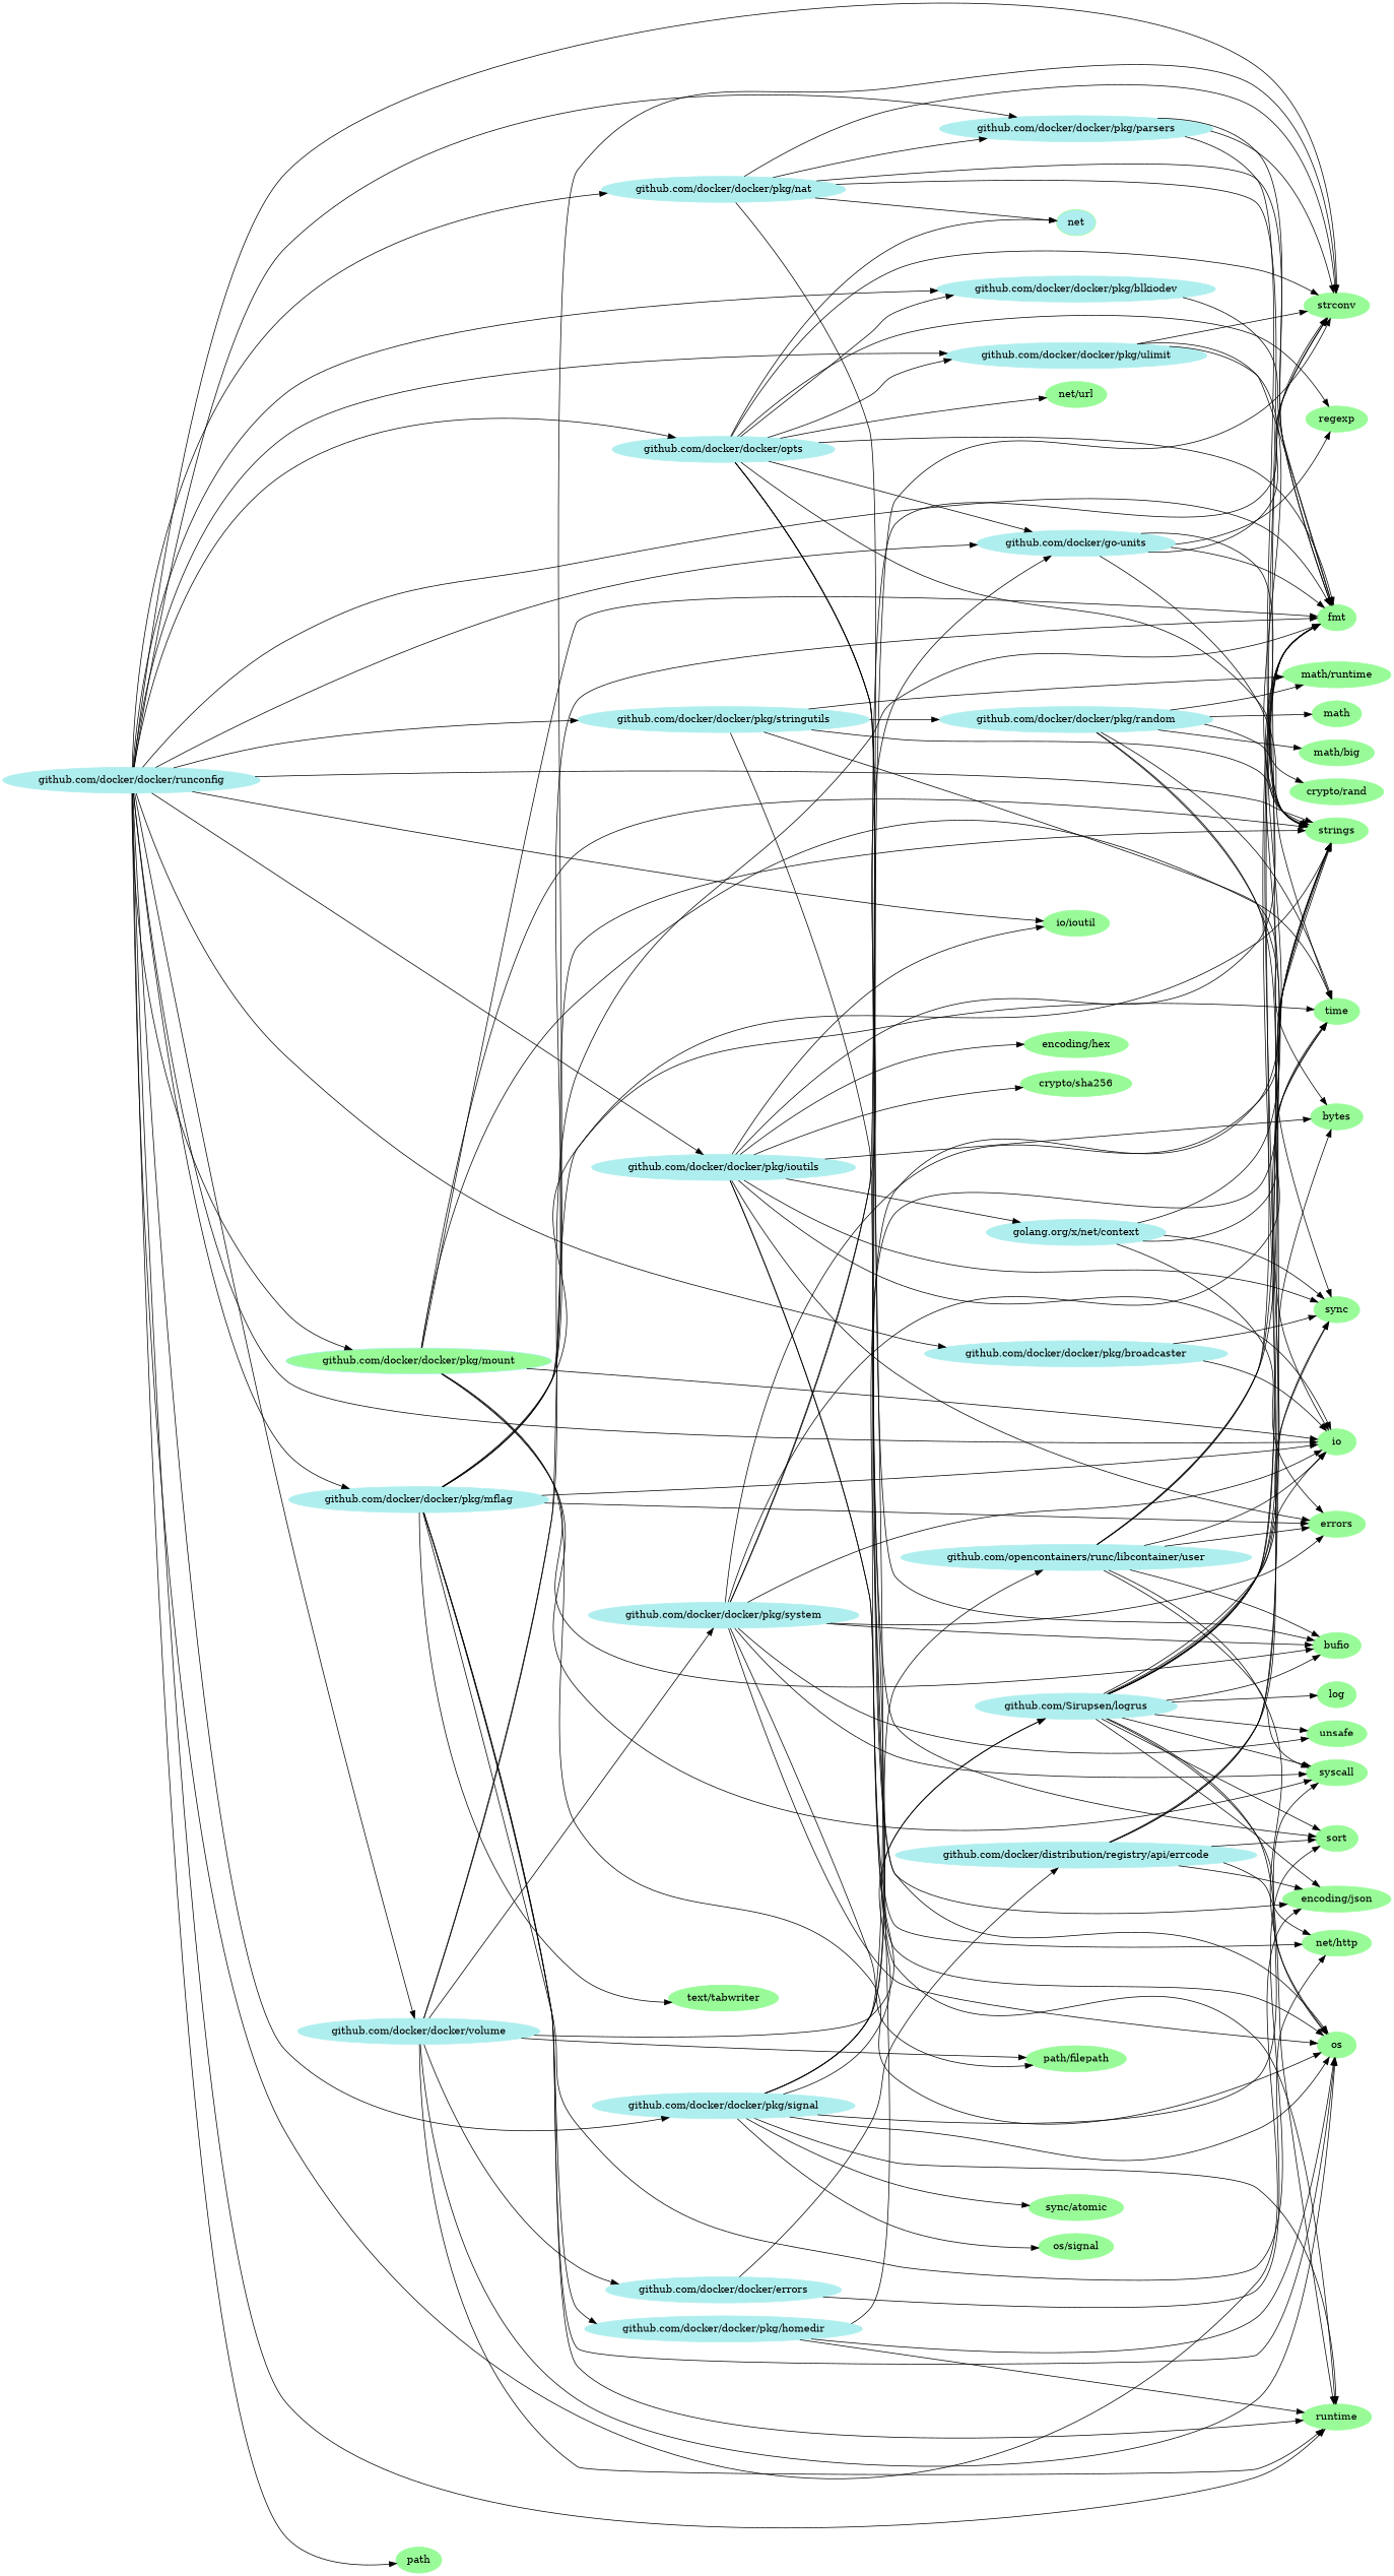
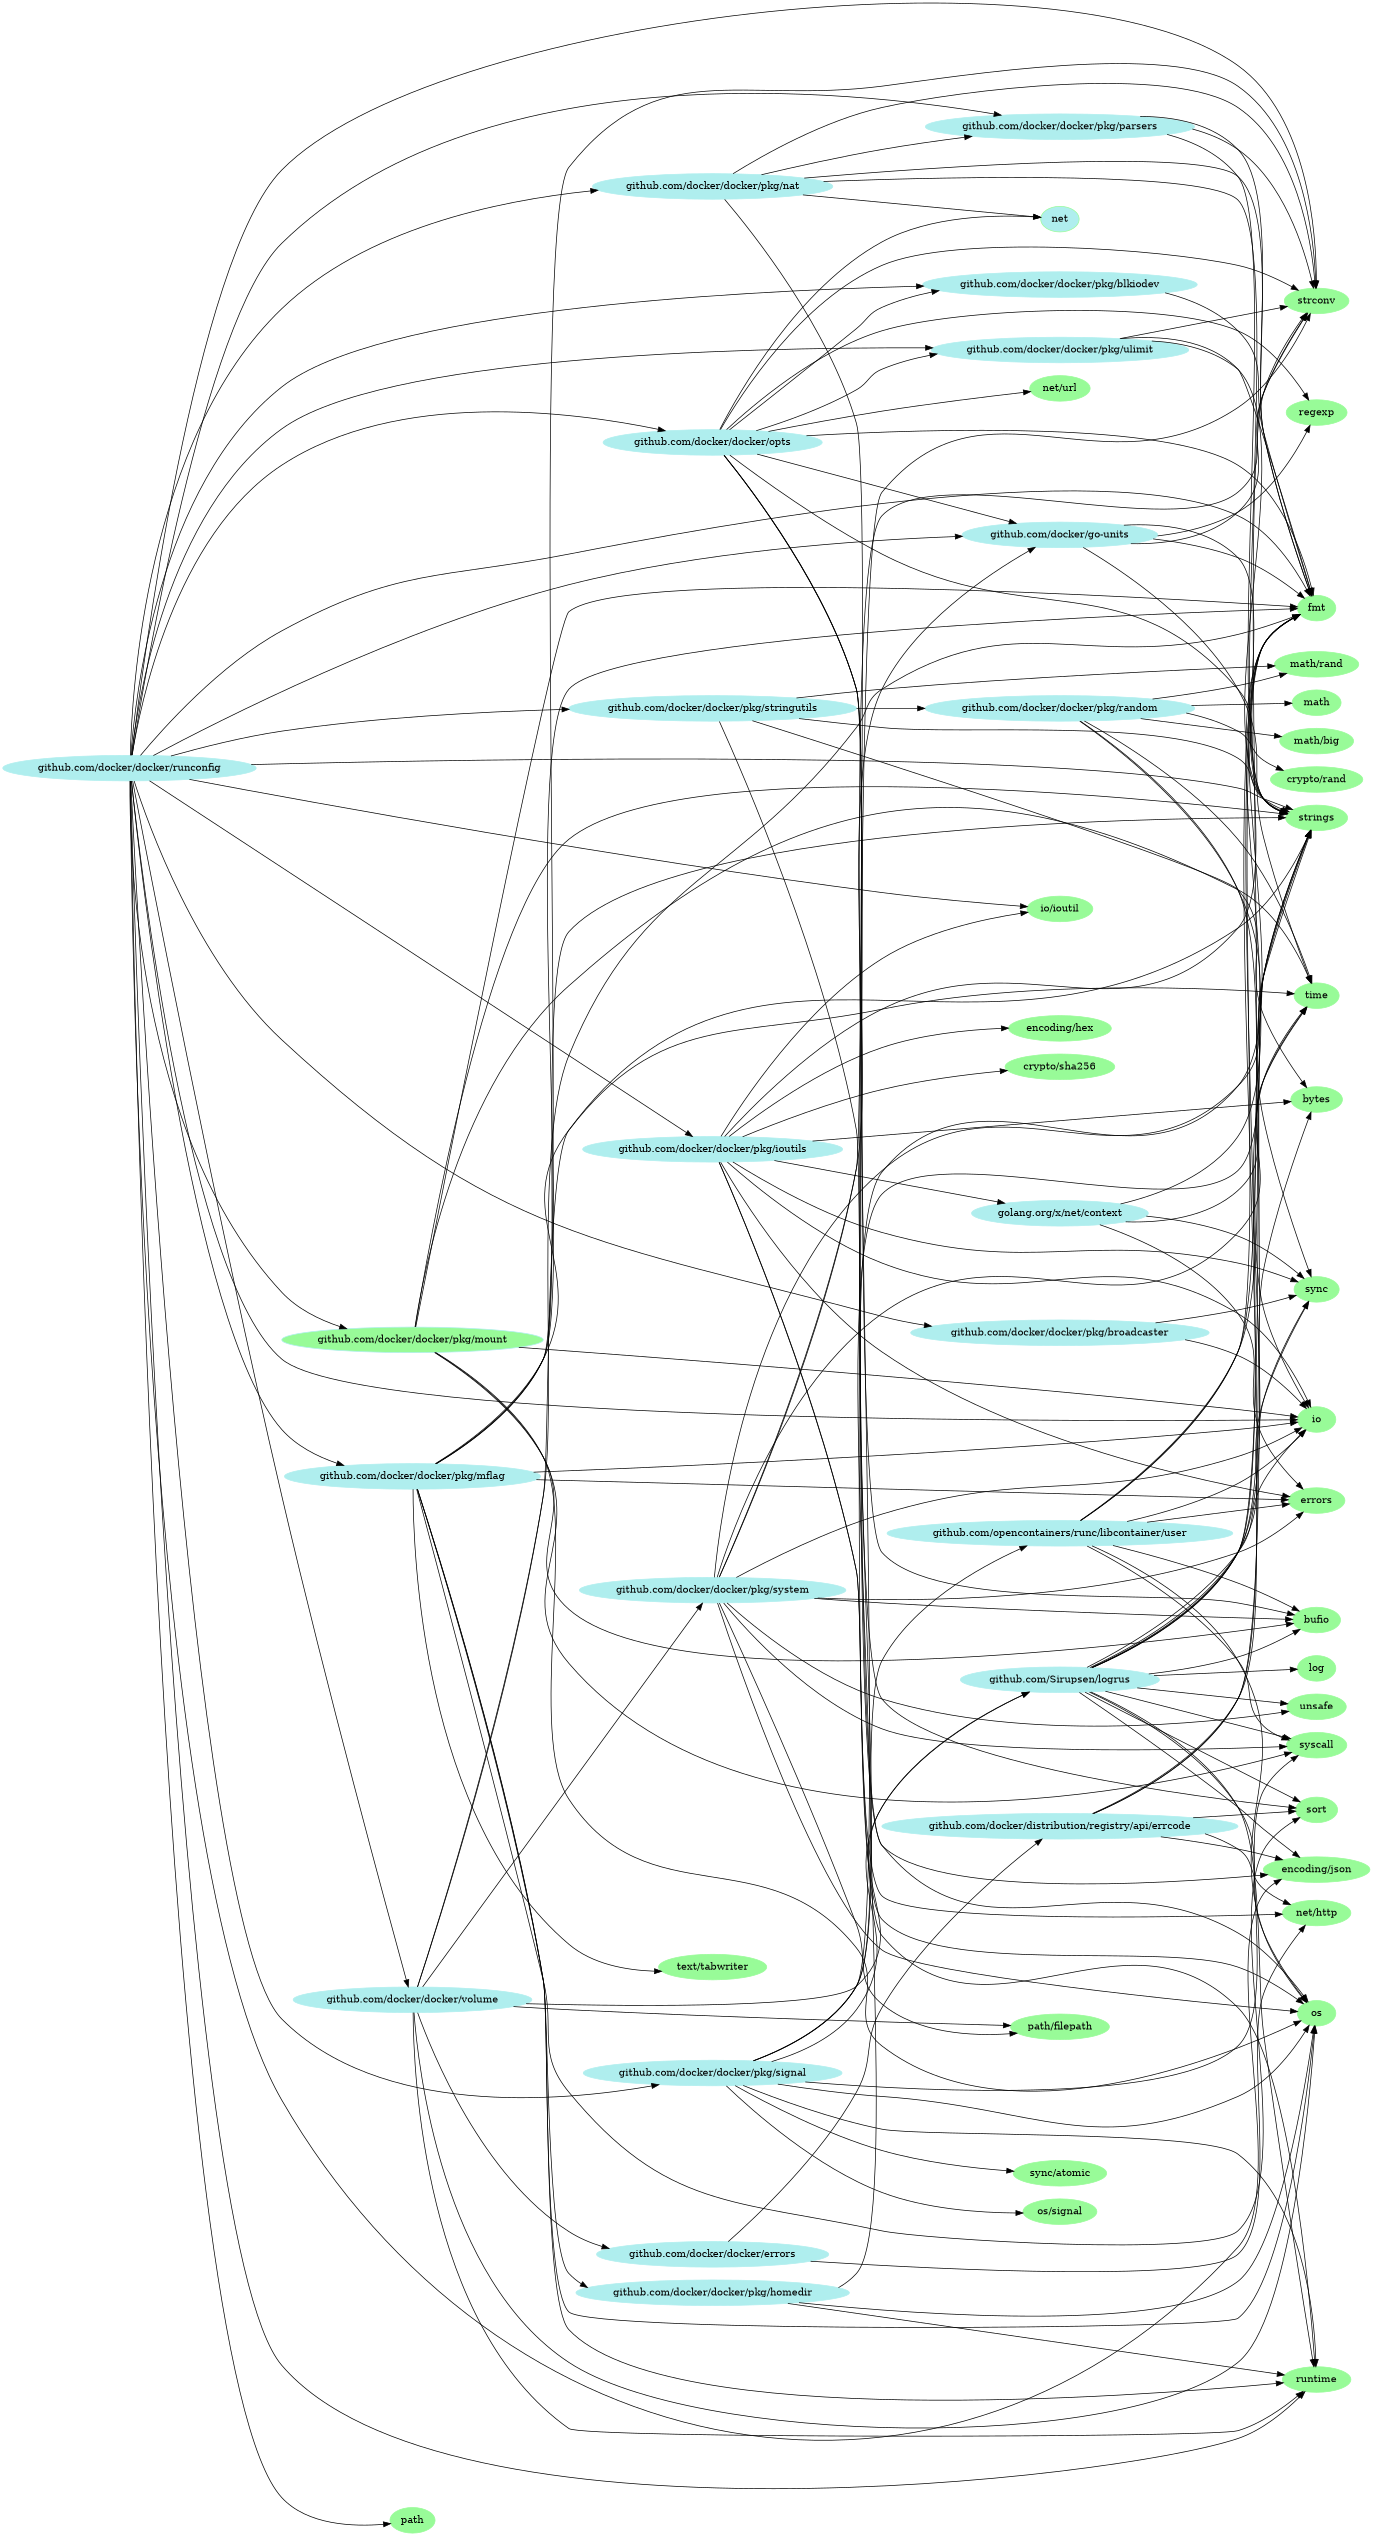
  digraph {
    rankdir=LR
    node [color=palegreen style=filled]
    n1 [color=paleturquoise fillcolor=palegreen label="github.com/docker/docker/pkg/mount"]
    n2 [label=bufio]
    n3 [label=fmt]
    n4 [label=io]
    n5 [label=os]
    n6 [label=strings]
    n7 [label=syscall]
    n8 [label=time]
    n9 [label="sync/atomic"]
    n10 [label="encoding/json"]
    n11 [color=paleturquoise label="github.com/docker/docker/pkg/random"]
    n12 [label="crypto/rand"]
    n13 [label=math]
    n14 [label="math/big"]
-   n15 [label="math/runtime"]
+   n15 [label="math/rand"]
    n16 [label=sync]
    n17 [color=paleturquoise label="github.com/docker/docker/pkg/system"]
    n18 [label=errors]
    n19 [color=paleturquoise label="github.com/docker/go-units"]
    n20 [label="path/filepath"]
    n21 [label=strconv]
    n22 [label=unsafe]
    n23 [label=regexp]
    n24 [color=paleturquoise label="github.com/docker/docker/opts"]
    n25 [color=paleturquoise label="github.com/docker/docker/pkg/blkiodev"]
    n26 [color=paleturquoise label="github.com/docker/docker/pkg/ulimit"]
    n27 [fillcolor=paleturquoise label=net]
    n28 [label="net/url"]
    n29 [label=runtime]
    n30 [color=paleturquoise label="github.com/docker/docker/errors"]
    n31 [color=paleturquoise label="github.com/docker/distribution/registry/api/errcode"]
    n32 [label="net/http"]
    n33 [label=sort]
    n34 [color=paleturquoise label="github.com/docker/docker/pkg/nat"]
    n35 [color=paleturquoise label="github.com/docker/docker/pkg/parsers"]
    n36 [label="text/tabwriter"]
    n37 [color=paleturquoise label="github.com/Sirupsen/logrus"]
    n38 [label=bytes]
    n39 [label=log]
    n40 [label="encoding/hex"]
    n41 [color=paleturquoise label="github.com/docker/docker/pkg/ioutils"]
    n42 [label="crypto/sha256"]
    n43 [color=paleturquoise label="golang.org/x/net/context"]
    n44 [label="io/ioutil"]
    n45 [color=paleturquoise label="github.com/opencontainers/runc/libcontainer/user"]
    n46 [color=paleturquoise label="github.com/docker/docker/pkg/stringutils"]
    n47 [color=paleturquoise label="github.com/docker/docker/pkg/mflag"]
    n48 [color=paleturquoise label="github.com/docker/docker/pkg/homedir"]
    n49 [color=paleturquoise label="github.com/docker/docker/pkg/broadcaster"]
    n50 [label="os/signal"]
    n51 [color=paleturquoise label="github.com/docker/docker/volume"]
    n52 [color=paleturquoise label="github.com/docker/docker/runconfig"]
    n53 [color=paleturquoise label="github.com/docker/docker/pkg/signal"]
    n54 [label=path]
    n1 -> n2
    n1 -> n3
    n1 -> n4
    n1 -> n5
    n1 -> n6
    n1 -> n7
    n1 -> n8
    n11 -> n4
    n11 -> n8
    n11 -> n12
    n11 -> n13
    n11 -> n14
    n11 -> n15
    n11 -> n16
    n17 -> n2
    n17 -> n4
    n17 -> n5
    n17 -> n6
    n17 -> n7
    n17 -> n8
    n17 -> n18
    n17 -> n19
    n17 -> n20
    n17 -> n21
    n17 -> n22
    n19 -> n3
    n19 -> n6
    n19 -> n8
    n19 -> n21
    n19 -> n23
    n24 -> n2
    n24 -> n3
    n24 -> n5
    n24 -> n6
    n24 -> n19
    n24 -> n21
    n24 -> n23
    n24 -> n25
    n24 -> n26
    n24 -> n27
    n24 -> n28
    n24 -> n29
    n25 -> n3
    n26 -> n3
    n26 -> n6
    n26 -> n21
    n30 -> n31
    n30 -> n32
    n31 -> n3
    n31 -> n6
    n31 -> n10
    n31 -> n16
    n31 -> n32
    n31 -> n33
    n34 -> n3
    n34 -> n6
    n34 -> n21
    n34 -> n27
    n34 -> n33
    n34 -> n35
    n35 -> n3
    n35 -> n6
    n35 -> n21
    n37 -> n2
    n37 -> n3
    n37 -> n4
    n37 -> n5
    n37 -> n6
    n37 -> n7
    n37 -> n8
    n37 -> n10
    n37 -> n16
    n37 -> n22
    n37 -> n29
    n37 -> n33
    n37 -> n38
    n37 -> n39
    n41 -> n3
    n41 -> n4
    n41 -> n5
    n41 -> n16
    n41 -> n18
    n41 -> n32
    n41 -> n38
    n41 -> n40
    n41 -> n42
    n41 -> n43
    n41 -> n44
    n43 -> n3
    n43 -> n8
    n43 -> n16
    n43 -> n18
    n45 -> n2
    n45 -> n3
    n45 -> n4
    n45 -> n5
    n45 -> n6
    n45 -> n7
    n45 -> n18
    n45 -> n21
    n46 -> n6
    n46 -> n10
    n46 -> n11
    n46 -> n15
    n46 -> n38
    n47 -> n3
    n47 -> n4
    n47 -> n5
    n47 -> n6
    n47 -> n8
    n47 -> n18
    n47 -> n21
    n47 -> n29
    n47 -> n33
    n47 -> n36
    n47 -> n48
    n48 -> n5
    n48 -> n29
    n48 -> n45
    n49 -> n4
    n49 -> n16
    n51 -> n3
    n51 -> n5
    n51 -> n6
    n51 -> n17
    n51 -> n20
    n51 -> n29
    n51 -> n30
    n51 -> n37
    n52 -> n1
    n52 -> n3
    n52 -> n4
    n52 -> n6
    n52 -> n10
    n52 -> n19
    n52 -> n21
    n52 -> n24
    n52 -> n25
    n52 -> n26
    n52 -> n29
    n52 -> n34
    n52 -> n35
    n52 -> n41
    n52 -> n44
    n52 -> n46
    n52 -> n47
    n52 -> n49
    n52 -> n51
    n52 -> n53
    n52 -> n54
    n53 -> n3
    n53 -> n5
    n53 -> n6
    n53 -> n7
    n53 -> n9
    n53 -> n21
    n53 -> n29
    n53 -> n37
    n53 -> n50
  }
